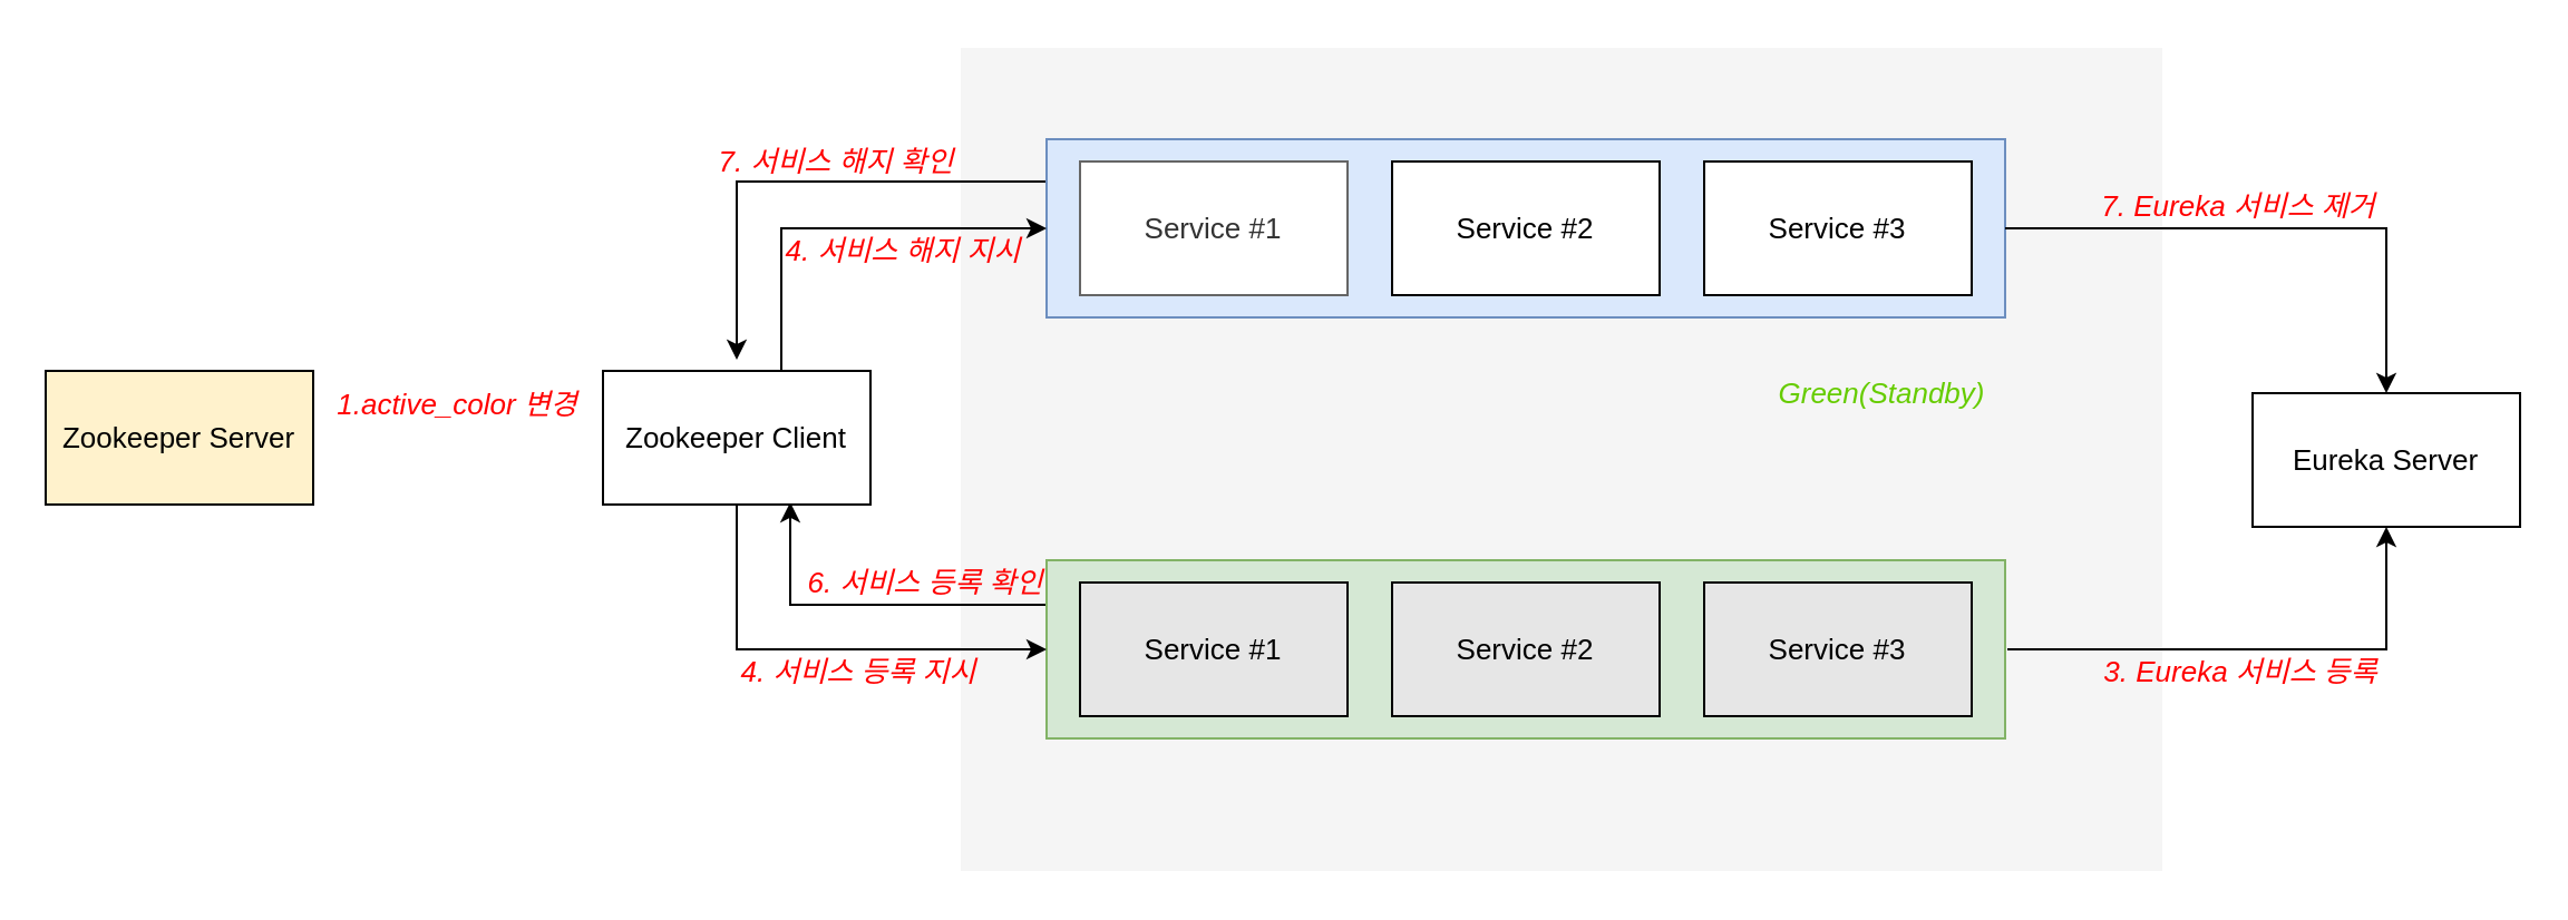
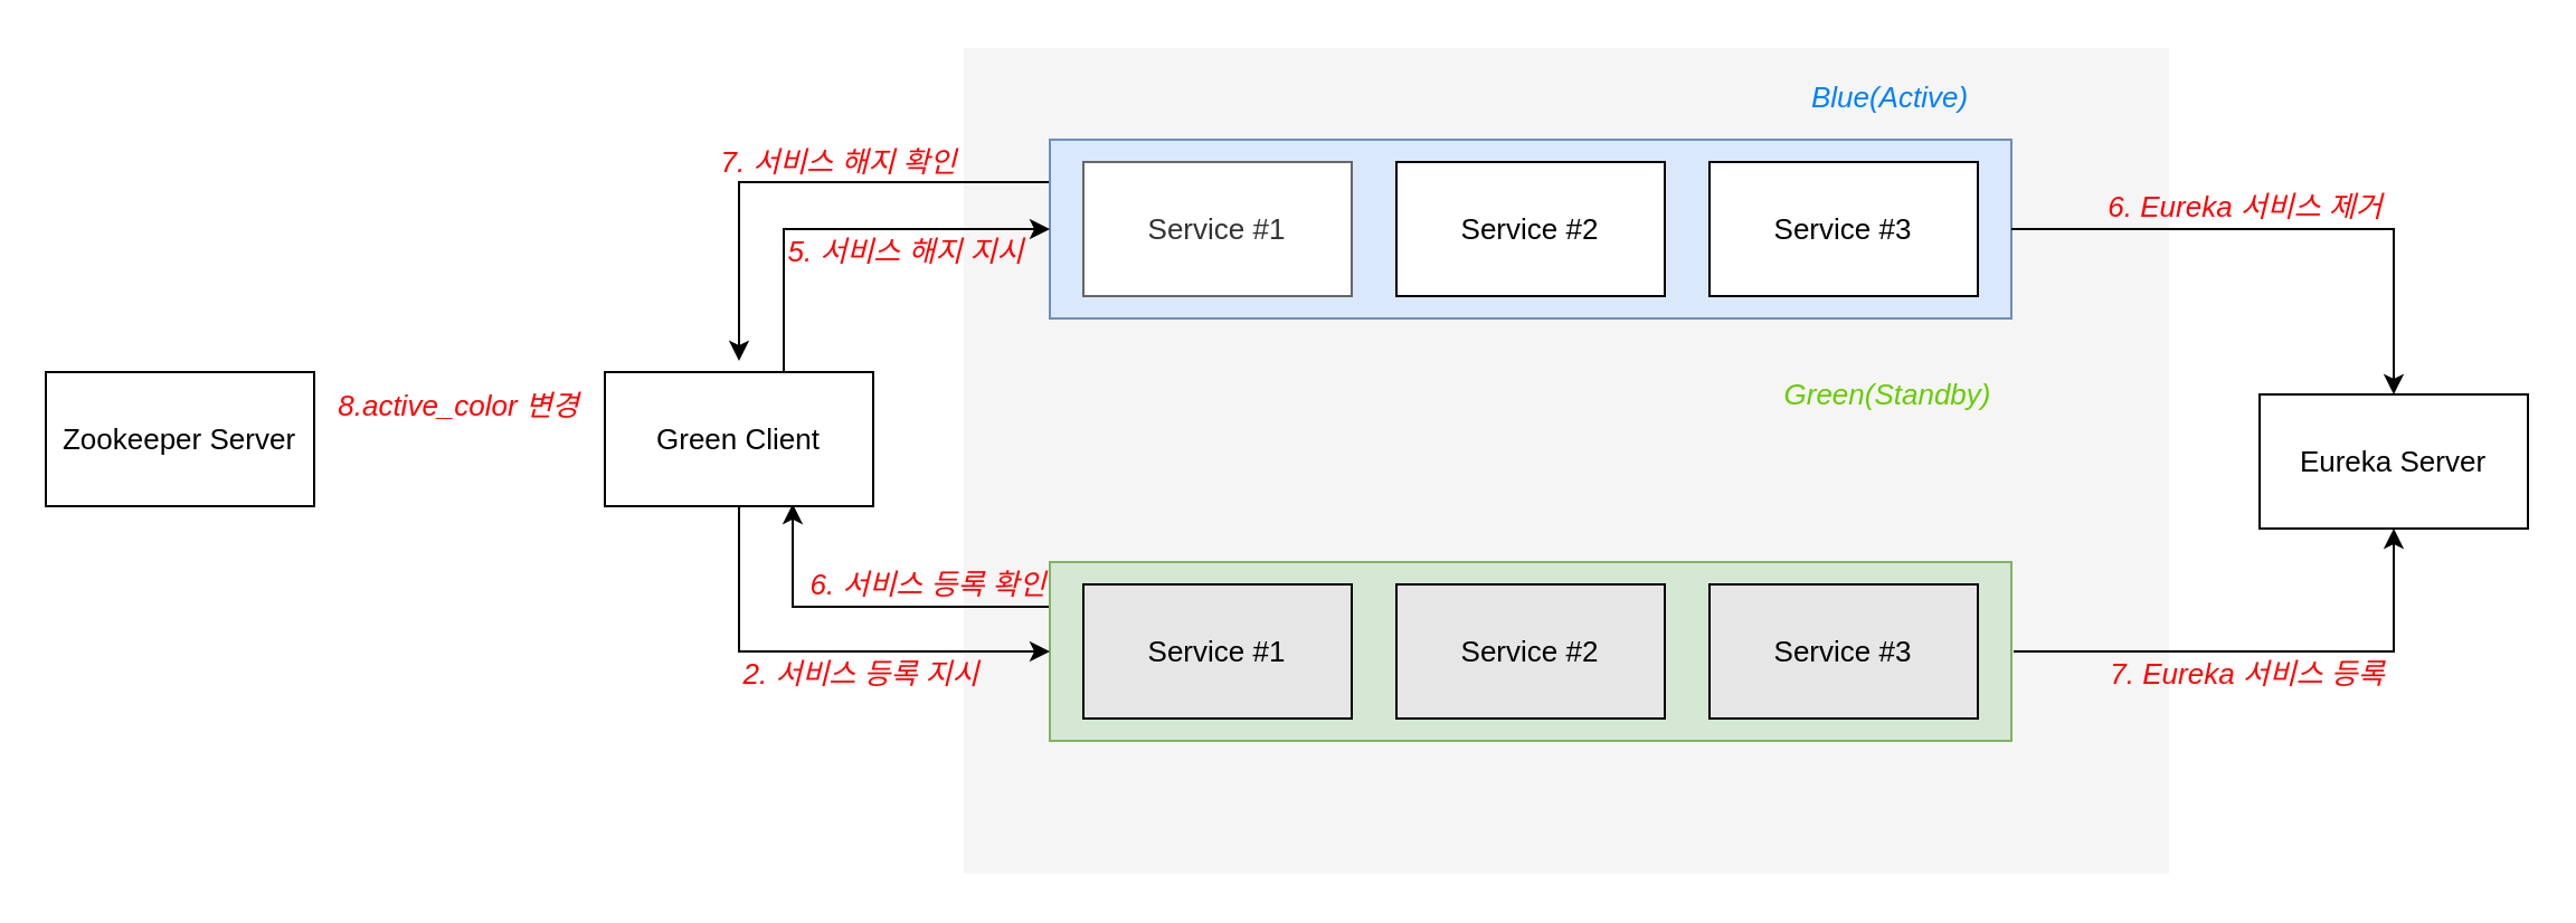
  <mxCell id="0" />
  <mxCell id="1" parent="0" />
  <mxCell id="2" value="" style="rounded=0;whiteSpace=wrap;html=1;fillColor=#f5f5f5;fontColor=#333333;strokeColor=#FFFFFF;fontStyle=0;fontSize=13;" vertex="1" parent="1"><mxGeometry x="430" y="20.5" width="540" height="370.5" as="geometry" /></mxCell>
  <mxCell id="3" value="Green(Standby)" style="text;html=1;strokeColor=none;fillColor=none;align=center;verticalAlign=middle;whiteSpace=wrap;rounded=0;fontStyle=2;fontColor=#66CC00;fontSize=13;" vertex="1" parent="1"><mxGeometry x="789" y="161" width="110" height="30" as="geometry" /></mxCell>
  <mxCell id="4" value="" style="edgeStyle=orthogonalEdgeStyle;rounded=0;orthogonalLoop=1;jettySize=auto;html=1;fontSize=13;startArrow=none;startFill=0;endArrow=classic;endFill=1;strokeColor=#000000;" edge="1" parent="1" source="5"><mxGeometry relative="1" as="geometry"><mxPoint x="330" y="161" as="targetPoint" /><Array as="points"><mxPoint x="330" y="81" /><mxPoint x="330" y="161" /></Array></mxGeometry></mxCell>
  <mxCell id="5" value="" style="rounded=0;whiteSpace=wrap;html=1;fillColor=#dae8fc;strokeColor=#6c8ebf;fontStyle=0;fontSize=13;" vertex="1" parent="1"><mxGeometry x="469" y="62" width="430" height="80" as="geometry" /></mxCell>
  <mxCell id="6" value="Service #1" style="rounded=0;whiteSpace=wrap;html=1;fillColor=#FFFFFF;fontColor=#333333;strokeColor=#666666;fontStyle=0;fontSize=13;" vertex="1" parent="1"><mxGeometry x="484" y="72" width="120" height="60" as="geometry" /></mxCell>
  <mxCell id="7" value="Service #2" style="rounded=0;whiteSpace=wrap;html=1;fontStyle=0;fontSize=13;" vertex="1" parent="1"><mxGeometry x="624" y="72" width="120" height="60" as="geometry" /></mxCell>
  <mxCell id="8" value="Service #3" style="rounded=0;whiteSpace=wrap;html=1;fontStyle=0;fontSize=13;" vertex="1" parent="1"><mxGeometry x="764" y="72" width="120" height="60" as="geometry" /></mxCell>
  <mxCell id="9" value="" style="edgeStyle=orthogonalEdgeStyle;rounded=0;orthogonalLoop=1;jettySize=auto;html=1;dashed=1;startArrow=none;startFill=0;endArrow=none;endFill=0;dashPattern=1 2;strokeColor=#666666;fontStyle=0;fontSize=13;" edge="1" parent="1" source="19"><mxGeometry relative="1" as="geometry"><mxPoint x="684" y="272" as="targetPoint" /><Array as="points"><mxPoint x="684" y="272" /></Array></mxGeometry></mxCell>
  <mxCell id="10" value="" style="edgeStyle=orthogonalEdgeStyle;rounded=0;orthogonalLoop=1;jettySize=auto;html=1;dashed=1;startArrow=none;startFill=0;endArrow=none;endFill=0;dashPattern=1 2;strokeColor=#666666;fontStyle=0;fontSize=13;" edge="1" parent="1" source="20"><mxGeometry relative="1" as="geometry"><mxPoint x="824" y="272" as="targetPoint" /><Array as="points"><mxPoint x="824" y="262" /><mxPoint x="824" y="262" /></Array></mxGeometry></mxCell>
+ <mxCell id="11" value="Blue(Active)" style="text;html=1;strokeColor=none;fillColor=none;align=center;verticalAlign=middle;whiteSpace=wrap;rounded=0;fontStyle=2;fontColor=#007FFF;fontSize=13;" vertex="1" parent="1"><mxGeometry x="790" y="23" width="110" height="39" as="geometry" /></mxCell>
  <mxCell id="12" value="" style="edgeStyle=orthogonalEdgeStyle;rounded=0;orthogonalLoop=1;jettySize=auto;html=1;fontSize=13;startArrow=none;startFill=0;endArrow=classic;endFill=1;strokeColor=#000000;fontStyle=0;entryX=0.7;entryY=0.983;entryDx=0;entryDy=0;entryPerimeter=0;" edge="1" parent="1" target="23"><mxGeometry relative="1" as="geometry"><Array as="points"><mxPoint x="354" y="271" /></Array><mxPoint x="474" y="271" as="sourcePoint" /><mxPoint x="354" y="231" as="targetPoint" /></mxGeometry></mxCell>
  <mxCell id="13" value="" style="edgeStyle=orthogonalEdgeStyle;rounded=0;orthogonalLoop=1;jettySize=auto;html=1;fontSize=13;startArrow=classic;startFill=1;endArrow=none;endFill=0;strokeColor=#000000;entryX=1;entryY=0.5;entryDx=0;entryDy=0;fontStyle=0" edge="1" parent="1" source="15" target="5"><mxGeometry relative="1" as="geometry"><Array as="points"><mxPoint x="1070" y="102" /></Array></mxGeometry></mxCell>
  <mxCell id="14" value="" style="edgeStyle=orthogonalEdgeStyle;rounded=0;orthogonalLoop=1;jettySize=auto;html=1;fontSize=13;startArrow=classic;startFill=1;endArrow=none;endFill=0;strokeColor=#000000;fontStyle=0" edge="1" parent="1" source="15"><mxGeometry relative="1" as="geometry"><mxPoint x="900" y="291" as="targetPoint" /><Array as="points"><mxPoint x="1070" y="291" /></Array></mxGeometry></mxCell>
  <mxCell id="15" value="Eureka Server" style="rounded=0;whiteSpace=wrap;html=1;fontColor=#000000;fontStyle=0;fontSize=13;" vertex="1" parent="1"><mxGeometry x="1010" y="176" width="120" height="60" as="geometry" /></mxCell>
  <mxCell id="16" value="" style="group;fontStyle=0;fontSize=13;" vertex="1" connectable="0" parent="1"><mxGeometry x="469" y="251" width="430" height="90" as="geometry" /></mxCell>
  <mxCell id="17" value="" style="rounded=0;whiteSpace=wrap;html=1;fillColor=#d5e8d4;strokeColor=#82b366;fontStyle=0;fontSize=13;" vertex="1" parent="16"><mxGeometry width="430" height="80" as="geometry" /></mxCell>
  <mxCell id="18" value="Service #1" style="rounded=0;whiteSpace=wrap;html=1;fontStyle=0;fontSize=13;fillColor=#E6E6E6;" vertex="1" parent="16"><mxGeometry x="15" y="10" width="120" height="60" as="geometry" /></mxCell>
  <mxCell id="19" value="Service #2" style="rounded=0;whiteSpace=wrap;html=1;fillColor=#E6E6E6;fontStyle=0;fontSize=13;" vertex="1" parent="16"><mxGeometry x="155" y="10" width="120" height="60" as="geometry" /></mxCell>
  <mxCell id="20" value="Service #3" style="rounded=0;whiteSpace=wrap;html=1;fillColor=#E6E6E6;fontStyle=0;fontSize=13;" vertex="1" parent="16"><mxGeometry x="295" y="10" width="120" height="60" as="geometry" /></mxCell>
  <mxCell id="21" value="" style="edgeStyle=orthogonalEdgeStyle;rounded=0;orthogonalLoop=1;jettySize=auto;html=1;startArrow=none;startFill=0;endArrow=classic;endFill=1;strokeColor=#000000;entryX=0;entryY=0.5;entryDx=0;entryDy=0;fontStyle=0;fontSize=13;" edge="1" parent="1" source="23" target="5"><mxGeometry relative="1" as="geometry"><mxPoint x="280" y="86" as="targetPoint" /><Array as="points"><mxPoint y="102" x="350" /></Array></mxGeometry></mxCell>
  <mxCell id="22" value="" style="edgeStyle=orthogonalEdgeStyle;rounded=0;orthogonalLoop=1;jettySize=auto;html=1;startArrow=none;startFill=0;endArrow=classic;endFill=1;strokeColor=#000000;entryX=0;entryY=0.5;entryDx=0;entryDy=0;fontStyle=0;fontSize=13;" edge="1" parent="1" source="23" target="17"><mxGeometry relative="1" as="geometry"><mxPoint x="280" y="306" as="targetPoint" /><Array as="points"><mxPoint x="330" y="291" /></Array></mxGeometry></mxCell>
- <mxCell id="23" value="Zookeeper Client" style="rounded=0;whiteSpace=wrap;html=1;fontStyle=0;fontSize=13;" vertex="1" parent="1"><mxGeometry x="270" y="166" width="120" height="60" as="geometry" /></mxCell>
- <mxCell id="24" value="4. 서비스 해지 지시" style="text;html=1;align=center;verticalAlign=middle;whiteSpace=wrap;rounded=0;fontStyle=2;fontColor=#FF0000;fontSize=13;" vertex="1" parent="1"><mxGeometry x="320" y="92" width="170" height="40" as="geometry" /></mxCell>
- <mxCell id="25" value="4. 서비스 등록 지시" style="text;html=1;align=center;verticalAlign=middle;whiteSpace=wrap;rounded=0;fontStyle=2;fontColor=#FF0000;fontSize=13;" vertex="1" parent="1"><mxGeometry x="280" y="281" width="210" height="40" as="geometry" /></mxCell>
+ <mxCell id="23" value="Green Client" style="rounded=0;whiteSpace=wrap;html=1;fontStyle=0;fontSize=13;" vertex="1" parent="1"><mxGeometry x="270" y="166" width="120" height="60" as="geometry" /></mxCell>
+ <mxCell id="24" value="5. 서비스 해지 지시" style="text;html=1;align=center;verticalAlign=middle;whiteSpace=wrap;rounded=0;fontStyle=2;fontColor=#FF0000;fontSize=13;" vertex="1" parent="1"><mxGeometry x="320" y="92" width="170" height="40" as="geometry" /></mxCell>
+ <mxCell id="25" value="2. 서비스 등록 지시" style="text;html=1;align=center;verticalAlign=middle;whiteSpace=wrap;rounded=0;fontStyle=2;fontColor=#FF0000;fontSize=13;" vertex="1" parent="1"><mxGeometry x="280" y="281" width="210" height="40" as="geometry" /></mxCell>
  <mxCell id="26" value="6. 서비스 등록 확인" style="text;html=1;align=center;verticalAlign=middle;whiteSpace=wrap;rounded=0;fontStyle=2;fontColor=#FF0000;fontSize=13;" vertex="1" parent="1"><mxGeometry x="310" y="241" width="210" height="40" as="geometry" /></mxCell>
  <mxCell id="27" value="7. 서비스 해지 확인" style="text;html=1;align=center;verticalAlign=middle;whiteSpace=wrap;rounded=0;fontStyle=2;fontColor=#FF0000;fontSize=13;" vertex="1" parent="1"><mxGeometry x="290" y="52" width="170" height="40" as="geometry" /></mxCell>
- <mxCell id="28" value="3. Eureka 서비스 등록" style="text;html=1;align=center;verticalAlign=middle;whiteSpace=wrap;rounded=0;fontStyle=2;fontColor=#FF0000;fontSize=13;" vertex="1" parent="1"><mxGeometry x="900" y="281" width="210" height="40" as="geometry" /></mxCell>
- <mxCell id="29" value="7. Eureka 서비스 제거" style="text;html=1;align=center;verticalAlign=middle;whiteSpace=wrap;rounded=0;fontStyle=2;fontColor=#FF0000;fontSize=13;" vertex="1" parent="1"><mxGeometry x="899" y="72" width="210" height="40" as="geometry" /></mxCell>
- <mxCell id="30" value="1.active_color 변경" style="text;html=1;align=center;verticalAlign=middle;whiteSpace=wrap;rounded=0;fontStyle=2;fontColor=#FF0000;fontSize=13;" vertex="1" parent="1"><mxGeometry x="120" y="161" width="170" height="40" as="geometry" /></mxCell>
- <mxCell id="31" value="Zookeeper Server" style="rounded=0;whiteSpace=wrap;html=1;fontStyle=0;fontSize=13;fillColor=#fff2cc;" vertex="1" parent="1"><mxGeometry x="20" y="166" width="120" height="60" as="geometry" /></mxCell>
+ <mxCell id="28" value="7. Eureka 서비스 등록" style="text;html=1;align=center;verticalAlign=middle;whiteSpace=wrap;rounded=0;fontStyle=2;fontColor=#FF0000;fontSize=13;" vertex="1" parent="1"><mxGeometry x="900" y="281" width="210" height="40" as="geometry" /></mxCell>
+ <mxCell id="29" value="6. Eureka 서비스 제거" style="text;html=1;align=center;verticalAlign=middle;whiteSpace=wrap;rounded=0;fontStyle=2;fontColor=#FF0000;fontSize=13;" vertex="1" parent="1"><mxGeometry x="899" y="72" width="210" height="40" as="geometry" /></mxCell>
+ <mxCell id="30" value="8.active_color 변경" style="text;html=1;align=center;verticalAlign=middle;whiteSpace=wrap;rounded=0;fontStyle=2;fontColor=#FF0000;fontSize=13;" vertex="1" parent="1"><mxGeometry x="120" y="161" width="170" height="40" as="geometry" /></mxCell>
+ <mxCell id="31" value="Zookeeper Server" style="rounded=0;whiteSpace=wrap;html=1;fontStyle=0;fontSize=13;" vertex="1" parent="1"><mxGeometry x="20" y="166" width="120" height="60" as="geometry" /></mxCell>
